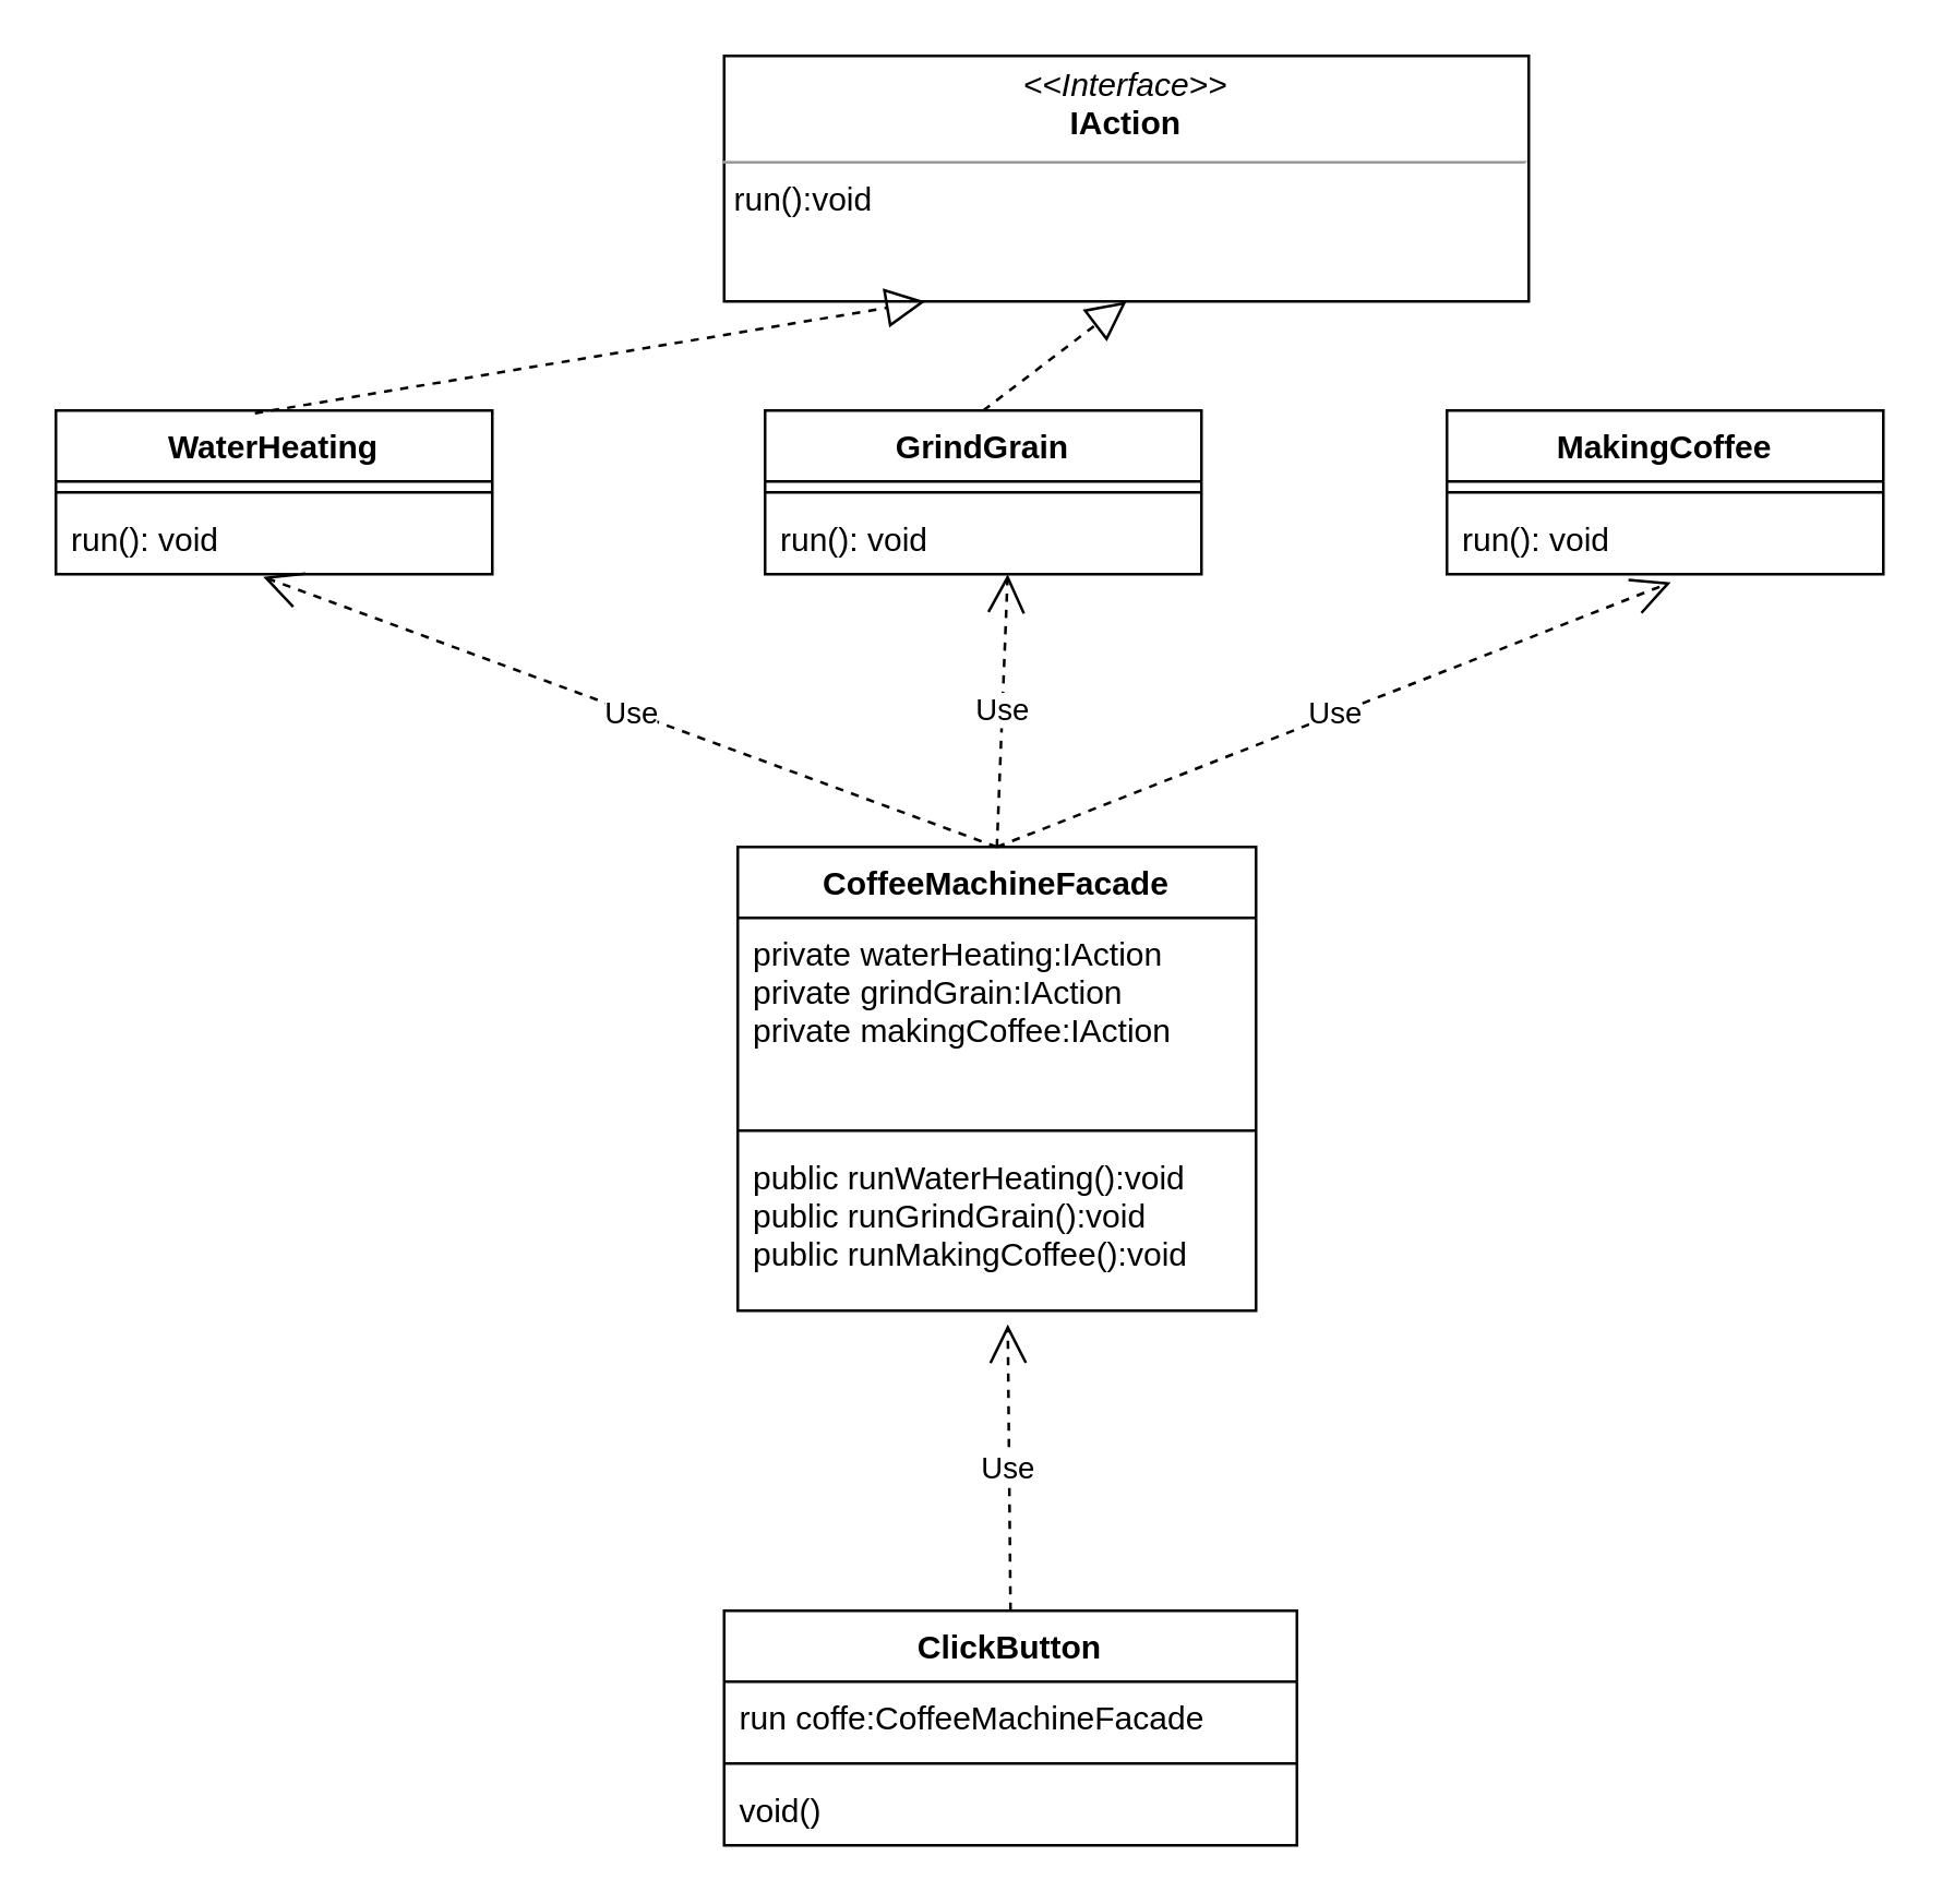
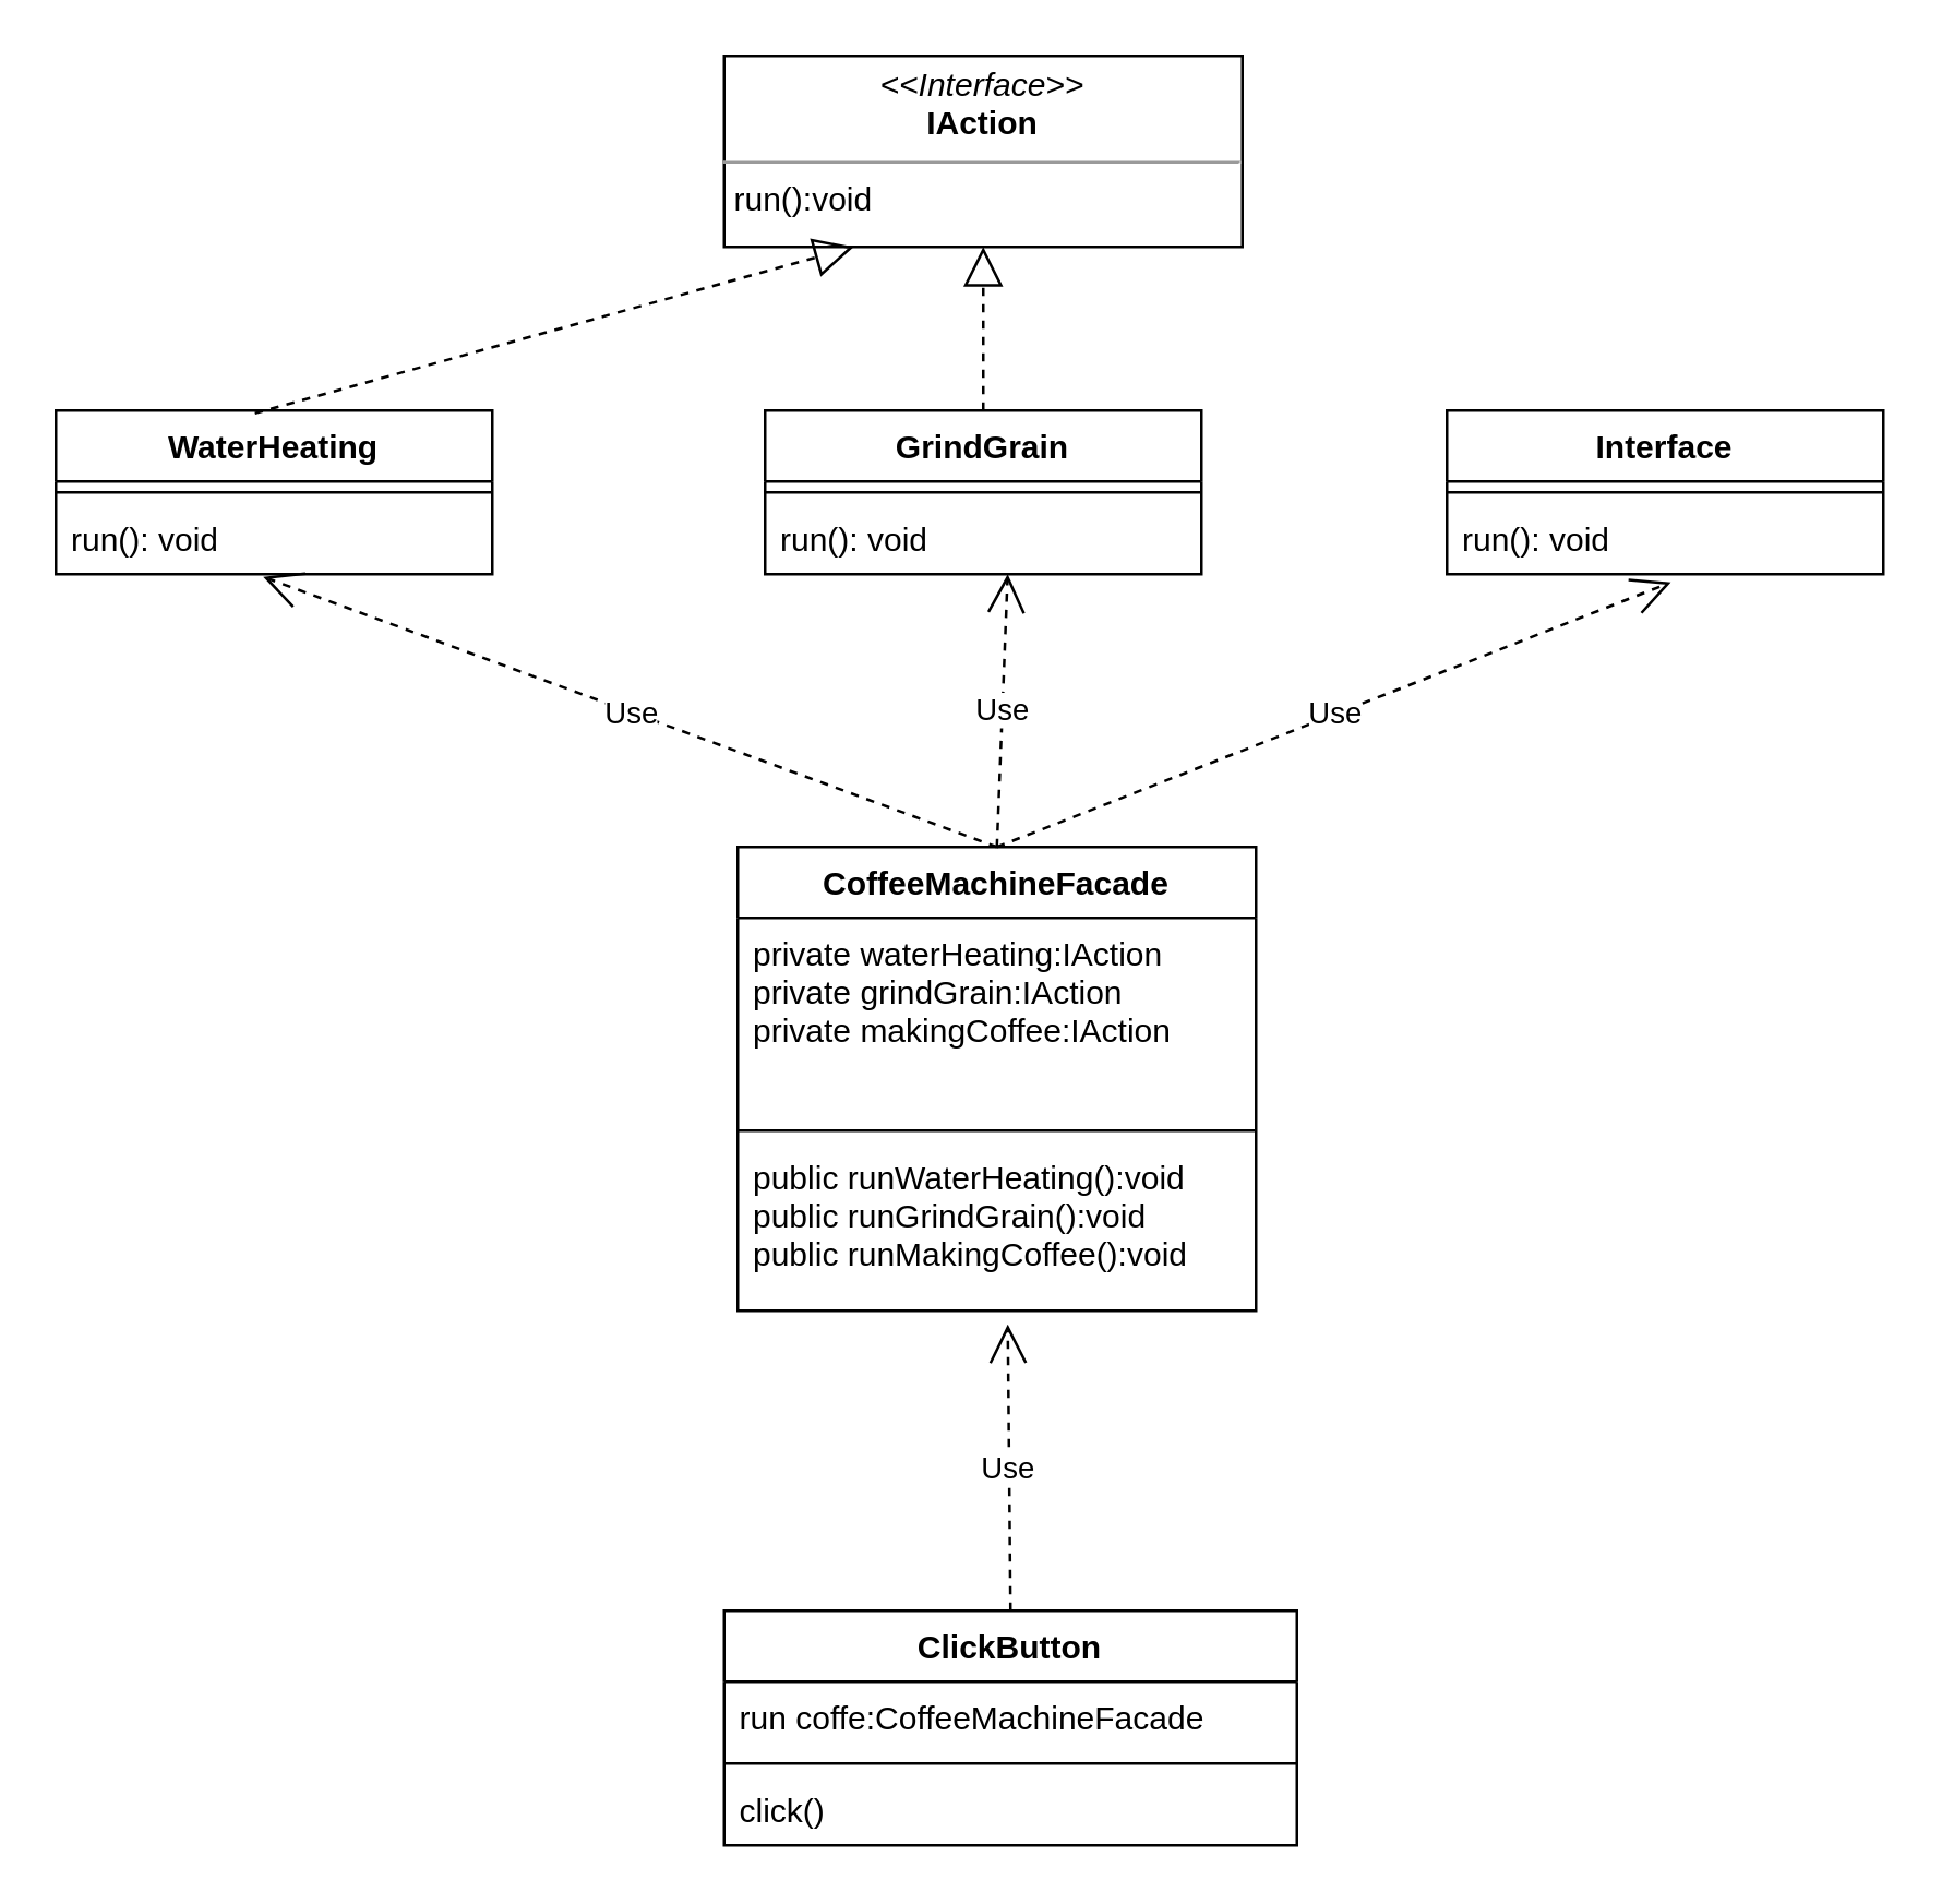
  <mxCell id="0" />
  <mxCell id="1" parent="0" />
- <mxCell id="2" value="&lt;p style=&quot;margin: 0px ; margin-top: 4px ; text-align: center&quot;&gt;&lt;i&gt;&amp;lt;&amp;lt;Interface&amp;gt;&amp;gt;&lt;/i&gt;&lt;br&gt;&lt;b&gt;IAction&lt;/b&gt;&lt;/p&gt;&lt;hr size=&quot;1&quot;&gt;&lt;p style=&quot;margin: 0px ; margin-left: 4px&quot;&gt;run():void&lt;/p&gt;" style="verticalAlign=top;align=left;overflow=fill;fontSize=12;fontFamily=Helvetica;html=1;" vertex="1" parent="1"><mxGeometry x="265" y="20" width="295" height="90" as="geometry" /></mxCell>
+ <mxCell id="2" value="&lt;p style=&quot;margin: 0px ; margin-top: 4px ; text-align: center&quot;&gt;&lt;i&gt;&amp;lt;&amp;lt;Interface&amp;gt;&amp;gt;&lt;/i&gt;&lt;br&gt;&lt;b&gt;IAction&lt;/b&gt;&lt;/p&gt;&lt;hr size=&quot;1&quot;&gt;&lt;p style=&quot;margin: 0px ; margin-left: 4px&quot;&gt;run():void&lt;/p&gt;" style="verticalAlign=top;align=left;overflow=fill;fontSize=12;fontFamily=Helvetica;html=1;" vertex="1" parent="1"><mxGeometry x="265" y="20" width="190" height="70" as="geometry" /></mxCell>
  <mxCell id="3" value="WaterHeating" style="swimlane;fontStyle=1;align=center;verticalAlign=top;childLayout=stackLayout;horizontal=1;startSize=26;horizontalStack=0;resizeParent=1;resizeParentMax=0;resizeLast=0;collapsible=1;marginBottom=0;" vertex="1" parent="1"><mxGeometry x="20" y="150" width="160" height="60" as="geometry" /></mxCell>
  <mxCell id="4" value="" style="line;strokeWidth=1;fillColor=none;align=left;verticalAlign=middle;spacingTop=-1;spacingLeft=3;spacingRight=3;rotatable=0;labelPosition=right;points=[];portConstraint=eastwest;" vertex="1" parent="3"><mxGeometry y="26" width="160" height="8" as="geometry" /></mxCell>
  <mxCell id="5" value="run(): void" style="text;strokeColor=none;fillColor=none;align=left;verticalAlign=top;spacingLeft=4;spacingRight=4;overflow=hidden;rotatable=0;points=[[0,0.5],[1,0.5]];portConstraint=eastwest;" vertex="1" parent="3"><mxGeometry y="34" width="160" height="26" as="geometry" /></mxCell>
- <mxCell id="6" value="MakingCoffee" style="swimlane;fontStyle=1;align=center;verticalAlign=top;childLayout=stackLayout;horizontal=1;startSize=26;horizontalStack=0;resizeParent=1;resizeParentMax=0;resizeLast=0;collapsible=1;marginBottom=0;" vertex="1" parent="1"><mxGeometry x="530" y="150" width="160" height="60" as="geometry" /></mxCell>
+ <mxCell id="6" value="Interface" style="swimlane;fontStyle=1;align=center;verticalAlign=top;childLayout=stackLayout;horizontal=1;startSize=26;horizontalStack=0;resizeParent=1;resizeParentMax=0;resizeLast=0;collapsible=1;marginBottom=0;" vertex="1" parent="1"><mxGeometry x="530" y="150" width="160" height="60" as="geometry" /></mxCell>
  <mxCell id="7" value="" style="line;strokeWidth=1;fillColor=none;align=left;verticalAlign=middle;spacingTop=-1;spacingLeft=3;spacingRight=3;rotatable=0;labelPosition=right;points=[];portConstraint=eastwest;" vertex="1" parent="6"><mxGeometry y="26" width="160" height="8" as="geometry" /></mxCell>
  <mxCell id="8" value="run(): void" style="text;strokeColor=none;fillColor=none;align=left;verticalAlign=top;spacingLeft=4;spacingRight=4;overflow=hidden;rotatable=0;points=[[0,0.5],[1,0.5]];portConstraint=eastwest;" vertex="1" parent="6"><mxGeometry y="34" width="160" height="26" as="geometry" /></mxCell>
  <mxCell id="9" value="GrindGrain" style="swimlane;fontStyle=1;align=center;verticalAlign=top;childLayout=stackLayout;horizontal=1;startSize=26;horizontalStack=0;resizeParent=1;resizeParentMax=0;resizeLast=0;collapsible=1;marginBottom=0;" vertex="1" parent="1"><mxGeometry x="280" y="150" width="160" height="60" as="geometry" /></mxCell>
  <mxCell id="10" value="" style="line;strokeWidth=1;fillColor=none;align=left;verticalAlign=middle;spacingTop=-1;spacingLeft=3;spacingRight=3;rotatable=0;labelPosition=right;points=[];portConstraint=eastwest;" vertex="1" parent="9"><mxGeometry y="26" width="160" height="8" as="geometry" /></mxCell>
  <mxCell id="11" value="run(): void" style="text;strokeColor=none;fillColor=none;align=left;verticalAlign=top;spacingLeft=4;spacingRight=4;overflow=hidden;rotatable=0;points=[[0,0.5],[1,0.5]];portConstraint=eastwest;" vertex="1" parent="9"><mxGeometry y="34" width="160" height="26" as="geometry" /></mxCell>
  <mxCell id="12" value="" style="endArrow=block;dashed=1;endFill=0;endSize=12;html=1;exitX=0.456;exitY=0.017;exitDx=0;exitDy=0;exitPerimeter=0;entryX=0.25;entryY=1;entryDx=0;entryDy=0;" edge="1" parent="1" source="3" target="2"><mxGeometry width="160" relative="1" as="geometry"><mxPoint x="420" y="270" as="sourcePoint" /><mxPoint x="580" y="270" as="targetPoint" /></mxGeometry></mxCell>
  <mxCell id="13" value="" style="endArrow=block;dashed=1;endFill=0;endSize=12;html=1;exitX=0.5;exitY=0;exitDx=0;exitDy=0;entryX=0.5;entryY=1;entryDx=0;entryDy=0;" edge="1" parent="1" source="9" target="2"><mxGeometry width="160" relative="1" as="geometry"><mxPoint x="420" y="270" as="sourcePoint" /><mxPoint x="580" y="270" as="targetPoint" /></mxGeometry></mxCell>
  <mxCell id="14" value="CoffeeMachineFacade" style="swimlane;fontStyle=1;align=center;verticalAlign=top;childLayout=stackLayout;horizontal=1;startSize=26;horizontalStack=0;resizeParent=1;resizeParentMax=0;resizeLast=0;collapsible=1;marginBottom=0;" vertex="1" parent="1"><mxGeometry x="270" y="310" width="190" height="170" as="geometry" /></mxCell>
  <mxCell id="15" value=" private waterHeating:IAction&#10;    private grindGrain:IAction&#10;    private makingCoffee:IAction" style="text;strokeColor=none;fillColor=none;align=left;verticalAlign=top;spacingLeft=4;spacingRight=4;overflow=hidden;rotatable=0;points=[[0,0.5],[1,0.5]];portConstraint=eastwest;" vertex="1" parent="14"><mxGeometry y="26" width="190" height="74" as="geometry" /></mxCell>
  <mxCell id="16" value="" style="line;strokeWidth=1;fillColor=none;align=left;verticalAlign=middle;spacingTop=-1;spacingLeft=3;spacingRight=3;rotatable=0;labelPosition=right;points=[];portConstraint=eastwest;" vertex="1" parent="14"><mxGeometry y="100" width="190" height="8" as="geometry" /></mxCell>
  <mxCell id="17" value="public runWaterHeating():void&#10;public runGrindGrain():void&#10;public runMakingCoffee():void" style="text;strokeColor=none;fillColor=none;align=left;verticalAlign=top;spacingLeft=4;spacingRight=4;overflow=hidden;rotatable=0;points=[[0,0.5],[1,0.5]];portConstraint=eastwest;" vertex="1" parent="14"><mxGeometry y="108" width="190" height="62" as="geometry" /></mxCell>
  <mxCell id="18" value="Use" style="endArrow=open;endSize=12;dashed=1;html=1;exitX=0.5;exitY=0;exitDx=0;exitDy=0;entryX=0.475;entryY=1.038;entryDx=0;entryDy=0;entryPerimeter=0;" edge="1" parent="1" source="14" target="5"><mxGeometry width="160" relative="1" as="geometry"><mxPoint x="420" y="270" as="sourcePoint" /><mxPoint x="580" y="270" as="targetPoint" /></mxGeometry></mxCell>
  <mxCell id="19" value="Use" style="endArrow=open;endSize=12;dashed=1;html=1;exitX=0.5;exitY=0;exitDx=0;exitDy=0;entryX=0.556;entryY=1;entryDx=0;entryDy=0;entryPerimeter=0;" edge="1" parent="1" source="14" target="11"><mxGeometry width="160" relative="1" as="geometry"><mxPoint x="420" y="270" as="sourcePoint" /><mxPoint x="580" y="270" as="targetPoint" /></mxGeometry></mxCell>
  <mxCell id="20" value="Use" style="endArrow=open;endSize=12;dashed=1;html=1;exitX=0.5;exitY=0;exitDx=0;exitDy=0;entryX=0.513;entryY=1.115;entryDx=0;entryDy=0;entryPerimeter=0;" edge="1" parent="1" source="14" target="8"><mxGeometry width="160" relative="1" as="geometry"><mxPoint x="420" y="270" as="sourcePoint" /><mxPoint x="580" y="270" as="targetPoint" /></mxGeometry></mxCell>
  <mxCell id="21" value="Use" style="endArrow=open;endSize=12;dashed=1;html=1;exitX=0.5;exitY=0;exitDx=0;exitDy=0;entryX=0.521;entryY=1.081;entryDx=0;entryDy=0;entryPerimeter=0;" edge="1" parent="1" source="22" target="17"><mxGeometry width="160" relative="1" as="geometry"><mxPoint x="420" y="430" as="sourcePoint" /><mxPoint x="580" y="430" as="targetPoint" /></mxGeometry></mxCell>
  <mxCell id="22" value="ClickButton" style="swimlane;fontStyle=1;align=center;verticalAlign=top;childLayout=stackLayout;horizontal=1;startSize=26;horizontalStack=0;resizeParent=1;resizeParentMax=0;resizeLast=0;collapsible=1;marginBottom=0;" vertex="1" parent="1"><mxGeometry x="265" y="590" width="210" height="86" as="geometry" /></mxCell>
  <mxCell id="23" value=" run coffe:CoffeeMachineFacade" style="text;strokeColor=none;fillColor=none;align=left;verticalAlign=top;spacingLeft=4;spacingRight=4;overflow=hidden;rotatable=0;points=[[0,0.5],[1,0.5]];portConstraint=eastwest;" vertex="1" parent="22"><mxGeometry y="26" width="210" height="26" as="geometry" /></mxCell>
  <mxCell id="24" value="" style="line;strokeWidth=1;fillColor=none;align=left;verticalAlign=middle;spacingTop=-1;spacingLeft=3;spacingRight=3;rotatable=0;labelPosition=right;points=[];portConstraint=eastwest;" vertex="1" parent="22"><mxGeometry y="52" width="210" height="8" as="geometry" /></mxCell>
- <mxCell id="25" value="void()" style="text;strokeColor=none;fillColor=none;align=left;verticalAlign=top;spacingLeft=4;spacingRight=4;overflow=hidden;rotatable=0;points=[[0,0.5],[1,0.5]];portConstraint=eastwest;" vertex="1" parent="22"><mxGeometry y="60" width="210" height="26" as="geometry" /></mxCell>
+ <mxCell id="25" value="click()" style="text;strokeColor=none;fillColor=none;align=left;verticalAlign=top;spacingLeft=4;spacingRight=4;overflow=hidden;rotatable=0;points=[[0,0.5],[1,0.5]];portConstraint=eastwest;" vertex="1" parent="22"><mxGeometry y="60" width="210" height="26" as="geometry" /></mxCell>
